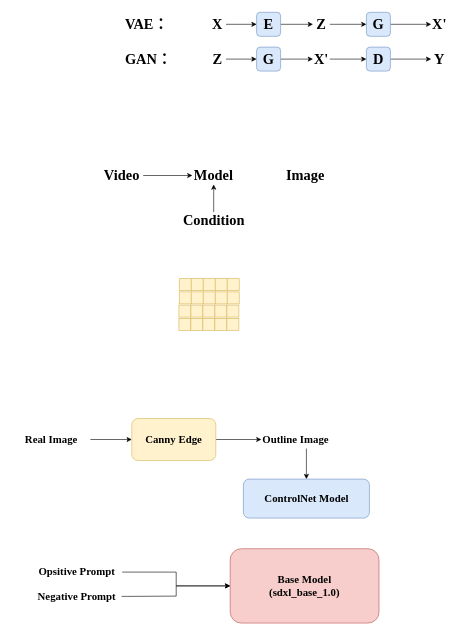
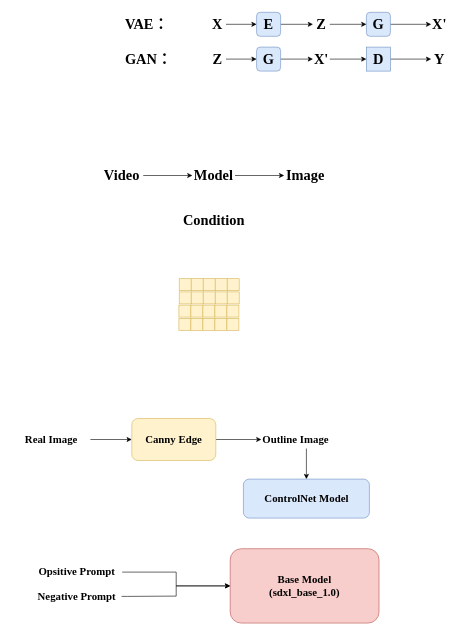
  <mxCell id="0" />
  <mxCell id="1" parent="0" />
  <mxCell id="2" value="&lt;font size=&quot;1&quot; face=&quot;Times New Roman&quot;&gt;&lt;b style=&quot;font-size: 24px;&quot;&gt;VAE：&lt;/b&gt;&lt;/font&gt;" style="text;html=1;strokeColor=none;fillColor=none;align=left;verticalAlign=middle;whiteSpace=wrap;rounded=0;" parent="1" vertex="1"><mxGeometry x="206" y="25" width="71" height="30" as="geometry" /></mxCell>
  <mxCell id="3" style="edgeStyle=orthogonalEdgeStyle;rounded=0;orthogonalLoop=1;jettySize=auto;html=1;entryX=0;entryY=0.5;entryDx=0;entryDy=0;" parent="1" source="4" target="8" edge="1"><mxGeometry relative="1" as="geometry" /></mxCell>
  <mxCell id="4" value="&lt;font size=&quot;1&quot; face=&quot;Times New Roman&quot;&gt;&lt;b style=&quot;font-size: 24px;&quot;&gt;E&lt;/b&gt;&lt;/font&gt;" style="rounded=1;whiteSpace=wrap;html=1;fillColor=#dae8fc;strokeColor=#6c8ebf;" parent="1" vertex="1"><mxGeometry x="427" y="20" width="40" height="40" as="geometry" /></mxCell>
  <mxCell id="5" style="edgeStyle=orthogonalEdgeStyle;rounded=0;orthogonalLoop=1;jettySize=auto;html=1;entryX=0;entryY=0.5;entryDx=0;entryDy=0;" parent="1" source="6" target="4" edge="1"><mxGeometry relative="1" as="geometry" /></mxCell>
  <mxCell id="6" value="&lt;font size=&quot;1&quot; face=&quot;Times New Roman&quot;&gt;&lt;b style=&quot;font-size: 24px;&quot;&gt;X&lt;/b&gt;&lt;/font&gt;" style="text;html=1;strokeColor=none;fillColor=none;align=center;verticalAlign=middle;whiteSpace=wrap;rounded=0;" parent="1" vertex="1"><mxGeometry x="348" y="25" width="28" height="30" as="geometry" /></mxCell>
  <mxCell id="7" style="edgeStyle=orthogonalEdgeStyle;rounded=0;orthogonalLoop=1;jettySize=auto;html=1;entryX=0;entryY=0.5;entryDx=0;entryDy=0;" parent="1" source="8" target="11" edge="1"><mxGeometry relative="1" as="geometry" /></mxCell>
  <mxCell id="8" value="&lt;font size=&quot;1&quot; face=&quot;Times New Roman&quot;&gt;&lt;b style=&quot;font-size: 24px;&quot;&gt;Z&lt;/b&gt;&lt;/font&gt;" style="text;html=1;strokeColor=none;fillColor=none;align=center;verticalAlign=middle;whiteSpace=wrap;rounded=0;" parent="1" vertex="1"><mxGeometry x="521" y="25" width="28" height="30" as="geometry" /></mxCell>
  <mxCell id="9" value="&lt;font size=&quot;1&quot; face=&quot;Times New Roman&quot;&gt;&lt;b style=&quot;font-size: 24px;&quot;&gt;X'&lt;/b&gt;&lt;/font&gt;" style="text;html=1;strokeColor=none;fillColor=none;align=center;verticalAlign=middle;whiteSpace=wrap;rounded=0;" parent="1" vertex="1"><mxGeometry x="718" y="25" width="28" height="30" as="geometry" /></mxCell>
  <mxCell id="10" style="edgeStyle=orthogonalEdgeStyle;rounded=0;orthogonalLoop=1;jettySize=auto;html=1;entryX=0;entryY=0.5;entryDx=0;entryDy=0;" parent="1" source="11" target="9" edge="1"><mxGeometry relative="1" as="geometry" /></mxCell>
  <mxCell id="11" value="&lt;font size=&quot;1&quot; face=&quot;Times New Roman&quot;&gt;&lt;b style=&quot;font-size: 24px;&quot;&gt;G&lt;/b&gt;&lt;/font&gt;" style="rounded=1;whiteSpace=wrap;html=1;fillColor=#dae8fc;strokeColor=#6c8ebf;" parent="1" vertex="1"><mxGeometry x="610" y="20" width="40" height="40" as="geometry" /></mxCell>
  <mxCell id="12" value="&lt;font size=&quot;1&quot; face=&quot;Times New Roman&quot;&gt;&lt;b style=&quot;font-size: 24px;&quot;&gt;GAN：&lt;/b&gt;&lt;/font&gt;" style="text;html=1;strokeColor=none;fillColor=none;align=left;verticalAlign=middle;whiteSpace=wrap;rounded=0;" parent="1" vertex="1"><mxGeometry x="206" y="83" width="71" height="30" as="geometry" /></mxCell>
  <mxCell id="13" style="edgeStyle=orthogonalEdgeStyle;rounded=0;orthogonalLoop=1;jettySize=auto;html=1;entryX=0;entryY=0.5;entryDx=0;entryDy=0;" parent="1" source="14" target="18" edge="1"><mxGeometry relative="1" as="geometry" /></mxCell>
  <mxCell id="14" value="&lt;font size=&quot;1&quot; face=&quot;Times New Roman&quot;&gt;&lt;b style=&quot;font-size: 24px;&quot;&gt;G&lt;/b&gt;&lt;/font&gt;" style="rounded=1;whiteSpace=wrap;html=1;fillColor=#dae8fc;strokeColor=#6c8ebf;" parent="1" vertex="1"><mxGeometry x="427" y="78" width="40" height="40" as="geometry" /></mxCell>
  <mxCell id="15" style="edgeStyle=orthogonalEdgeStyle;rounded=0;orthogonalLoop=1;jettySize=auto;html=1;entryX=0;entryY=0.5;entryDx=0;entryDy=0;" parent="1" source="16" target="14" edge="1"><mxGeometry relative="1" as="geometry" /></mxCell>
  <mxCell id="16" value="&lt;font size=&quot;1&quot; face=&quot;Times New Roman&quot;&gt;&lt;b style=&quot;font-size: 24px;&quot;&gt;Z&lt;/b&gt;&lt;/font&gt;" style="text;html=1;strokeColor=none;fillColor=none;align=center;verticalAlign=middle;whiteSpace=wrap;rounded=0;" parent="1" vertex="1"><mxGeometry x="348" y="83" width="28" height="30" as="geometry" /></mxCell>
  <mxCell id="17" style="edgeStyle=orthogonalEdgeStyle;rounded=0;orthogonalLoop=1;jettySize=auto;html=1;entryX=0;entryY=0.5;entryDx=0;entryDy=0;" parent="1" source="18" target="21" edge="1"><mxGeometry relative="1" as="geometry" /></mxCell>
  <mxCell id="18" value="&lt;font size=&quot;1&quot; face=&quot;Times New Roman&quot;&gt;&lt;b style=&quot;font-size: 24px;&quot;&gt;X'&lt;/b&gt;&lt;/font&gt;" style="text;html=1;strokeColor=none;fillColor=none;align=center;verticalAlign=middle;whiteSpace=wrap;rounded=0;" parent="1" vertex="1"><mxGeometry x="521" y="83" width="28" height="30" as="geometry" /></mxCell>
  <mxCell id="19" value="&lt;font size=&quot;1&quot; face=&quot;Times New Roman&quot;&gt;&lt;b style=&quot;font-size: 24px;&quot;&gt;Y&lt;/b&gt;&lt;/font&gt;" style="text;html=1;strokeColor=none;fillColor=none;align=center;verticalAlign=middle;whiteSpace=wrap;rounded=0;" parent="1" vertex="1"><mxGeometry x="718" y="83" width="28" height="30" as="geometry" /></mxCell>
  <mxCell id="20" style="edgeStyle=orthogonalEdgeStyle;rounded=0;orthogonalLoop=1;jettySize=auto;html=1;entryX=0;entryY=0.5;entryDx=0;entryDy=0;" parent="1" source="21" target="19" edge="1"><mxGeometry relative="1" as="geometry" /></mxCell>
- <mxCell id="21" value="&lt;font size=&quot;1&quot; face=&quot;Times New Roman&quot;&gt;&lt;b style=&quot;font-size: 24px;&quot;&gt;D&lt;/b&gt;&lt;/font&gt;" style="rounded=1;whiteSpace=wrap;html=1;fillColor=#dae8fc;strokeColor=#6c8ebf;" parent="1" vertex="1"><mxGeometry x="610" y="78" width="40" height="40" as="geometry" /></mxCell>
+ <mxCell id="21" value="&lt;font size=&quot;1&quot; face=&quot;Times New Roman&quot;&gt;&lt;b style=&quot;font-size: 24px;&quot;&gt;D&lt;/b&gt;&lt;/font&gt;" style="whiteSpace=wrap;html=1;fillColor=#dae8fc;strokeColor=#6c8ebf;rounded=0;" parent="1" vertex="1"><mxGeometry x="610" y="78" width="40" height="40" as="geometry" /></mxCell>
  <mxCell id="22" style="edgeStyle=orthogonalEdgeStyle;rounded=0;orthogonalLoop=1;jettySize=auto;html=1;entryX=0;entryY=0.5;entryDx=0;entryDy=0;" parent="1" source="23" target="28" edge="1"><mxGeometry relative="1" as="geometry" /></mxCell>
  <mxCell id="23" value="&lt;font size=&quot;1&quot; face=&quot;Times New Roman&quot;&gt;&lt;b style=&quot;font-size: 24px;&quot;&gt;Video&lt;/b&gt;&lt;/font&gt;" style="text;html=1;strokeColor=none;fillColor=none;align=center;verticalAlign=middle;whiteSpace=wrap;rounded=0;" parent="1" vertex="1"><mxGeometry x="167" y="277" width="71" height="30" as="geometry" /></mxCell>
  <mxCell id="24" value="&lt;font size=&quot;1&quot; face=&quot;Times New Roman&quot;&gt;&lt;b style=&quot;font-size: 24px;&quot;&gt;Image&lt;/b&gt;&lt;/font&gt;" style="text;html=1;strokeColor=none;fillColor=none;align=center;verticalAlign=middle;whiteSpace=wrap;rounded=0;" parent="1" vertex="1"><mxGeometry x="473" y="277" width="71" height="30" as="geometry" /></mxCell>
- <mxCell id="25" style="edgeStyle=orthogonalEdgeStyle;rounded=0;orthogonalLoop=1;jettySize=auto;html=1;" parent="1" source="26" target="28" edge="1"><mxGeometry relative="1" as="geometry" /></mxCell>
  <mxCell id="26" value="&lt;font size=&quot;1&quot; face=&quot;Times New Roman&quot;&gt;&lt;b style=&quot;font-size: 24px;&quot;&gt;Condition&lt;/b&gt;&lt;/font&gt;" style="text;html=1;strokeColor=none;fillColor=none;align=center;verticalAlign=middle;whiteSpace=wrap;rounded=0;" parent="1" vertex="1"><mxGeometry x="297.5" y="353" width="116" height="27" as="geometry" /></mxCell>
+ <mxCell id="27" style="edgeStyle=orthogonalEdgeStyle;rounded=0;orthogonalLoop=1;jettySize=auto;html=1;" parent="1" source="28" target="24" edge="1"><mxGeometry relative="1" as="geometry" /></mxCell>
  <mxCell id="28" value="&lt;font size=&quot;1&quot; face=&quot;Times New Roman&quot;&gt;&lt;b style=&quot;font-size: 24px;&quot;&gt;Model&lt;/b&gt;&lt;/font&gt;" style="text;html=1;strokeColor=none;fillColor=none;align=center;verticalAlign=middle;whiteSpace=wrap;rounded=0;" parent="1" vertex="1"><mxGeometry x="320" y="277" width="71" height="30" as="geometry" /></mxCell>
  <mxCell id="29" value="" style="rounded=0;whiteSpace=wrap;html=1;fillColor=#fff2cc;strokeColor=#d6b656;" parent="1" vertex="1"><mxGeometry x="298" y="464" width="20" height="20" as="geometry" /></mxCell>
  <mxCell id="30" value="" style="rounded=0;whiteSpace=wrap;html=1;fillColor=#fff2cc;strokeColor=#d6b656;" parent="1" vertex="1"><mxGeometry x="318" y="464" width="20" height="20" as="geometry" /></mxCell>
  <mxCell id="31" value="" style="rounded=0;whiteSpace=wrap;html=1;fillColor=#fff2cc;strokeColor=#d6b656;" parent="1" vertex="1"><mxGeometry x="338" y="464" width="20" height="20" as="geometry" /></mxCell>
  <mxCell id="32" value="" style="rounded=0;whiteSpace=wrap;html=1;fillColor=#fff2cc;strokeColor=#d6b656;" parent="1" vertex="1"><mxGeometry x="358" y="464" width="20" height="20" as="geometry" /></mxCell>
  <mxCell id="33" value="" style="rounded=0;whiteSpace=wrap;html=1;fillColor=#fff2cc;strokeColor=#d6b656;" parent="1" vertex="1"><mxGeometry x="378" y="464" width="20" height="20" as="geometry" /></mxCell>
  <mxCell id="34" value="" style="rounded=0;whiteSpace=wrap;html=1;fillColor=#fff2cc;strokeColor=#d6b656;" parent="1" vertex="1"><mxGeometry x="298" y="486" width="20" height="20" as="geometry" /></mxCell>
  <mxCell id="35" value="" style="rounded=0;whiteSpace=wrap;html=1;fillColor=#fff2cc;strokeColor=#d6b656;" parent="1" vertex="1"><mxGeometry x="318" y="486" width="20" height="20" as="geometry" /></mxCell>
  <mxCell id="36" value="" style="rounded=0;whiteSpace=wrap;html=1;fillColor=#fff2cc;strokeColor=#d6b656;" parent="1" vertex="1"><mxGeometry x="338" y="486" width="20" height="20" as="geometry" /></mxCell>
  <mxCell id="37" value="" style="rounded=0;whiteSpace=wrap;html=1;fillColor=#fff2cc;strokeColor=#d6b656;" parent="1" vertex="1"><mxGeometry x="358" y="486" width="20" height="20" as="geometry" /></mxCell>
  <mxCell id="38" value="" style="rounded=0;whiteSpace=wrap;html=1;fillColor=#fff2cc;strokeColor=#d6b656;" parent="1" vertex="1"><mxGeometry x="378" y="486" width="20" height="20" as="geometry" /></mxCell>
  <mxCell id="39" value="" style="rounded=0;whiteSpace=wrap;html=1;fillColor=#fff2cc;strokeColor=#d6b656;" parent="1" vertex="1"><mxGeometry x="297.5" y="508" width="20" height="20" as="geometry" /></mxCell>
  <mxCell id="40" value="" style="rounded=0;whiteSpace=wrap;html=1;fillColor=#fff2cc;strokeColor=#d6b656;" parent="1" vertex="1"><mxGeometry x="317.5" y="508" width="20" height="20" as="geometry" /></mxCell>
  <mxCell id="41" value="" style="rounded=0;whiteSpace=wrap;html=1;fillColor=#fff2cc;strokeColor=#d6b656;" parent="1" vertex="1"><mxGeometry x="337.5" y="508" width="20" height="20" as="geometry" /></mxCell>
  <mxCell id="42" value="" style="rounded=0;whiteSpace=wrap;html=1;fillColor=#fff2cc;strokeColor=#d6b656;" parent="1" vertex="1"><mxGeometry x="357.5" y="508" width="20" height="20" as="geometry" /></mxCell>
  <mxCell id="43" value="" style="rounded=0;whiteSpace=wrap;html=1;fillColor=#fff2cc;strokeColor=#d6b656;" parent="1" vertex="1"><mxGeometry x="377.5" y="508" width="20" height="20" as="geometry" /></mxCell>
  <mxCell id="44" value="" style="rounded=0;whiteSpace=wrap;html=1;fillColor=#fff2cc;strokeColor=#d6b656;" parent="1" vertex="1"><mxGeometry x="297.5" y="530" width="20" height="20" as="geometry" /></mxCell>
  <mxCell id="45" value="" style="rounded=0;whiteSpace=wrap;html=1;fillColor=#fff2cc;strokeColor=#d6b656;" parent="1" vertex="1"><mxGeometry x="317.5" y="530" width="20" height="20" as="geometry" /></mxCell>
  <mxCell id="46" value="" style="rounded=0;whiteSpace=wrap;html=1;fillColor=#fff2cc;strokeColor=#d6b656;" parent="1" vertex="1"><mxGeometry x="337.5" y="530" width="20" height="20" as="geometry" /></mxCell>
  <mxCell id="47" value="" style="rounded=0;whiteSpace=wrap;html=1;fillColor=#fff2cc;strokeColor=#d6b656;" parent="1" vertex="1"><mxGeometry x="357.5" y="530" width="20" height="20" as="geometry" /></mxCell>
  <mxCell id="48" value="" style="rounded=0;whiteSpace=wrap;html=1;fillColor=#fff2cc;strokeColor=#d6b656;" parent="1" vertex="1"><mxGeometry x="377.5" y="530" width="20" height="20" as="geometry" /></mxCell>
  <mxCell id="49" style="edgeStyle=orthogonalEdgeStyle;rounded=0;orthogonalLoop=1;jettySize=auto;html=1;entryX=0;entryY=0.5;entryDx=0;entryDy=0;fontSize=18;" edge="1" parent="1" source="50" target="52"><mxGeometry relative="1" as="geometry" /></mxCell>
  <mxCell id="50" value="&lt;font style=&quot;font-size: 18px;&quot; face=&quot;Times New Roman&quot;&gt;&lt;b style=&quot;font-size: 18px;&quot;&gt;Real Image&lt;/b&gt;&lt;/font&gt;" style="text;html=1;strokeColor=none;fillColor=none;align=center;verticalAlign=middle;whiteSpace=wrap;rounded=0;fontSize=18;" vertex="1" parent="1"><mxGeometry x="20" y="717" width="130" height="30" as="geometry" /></mxCell>
  <mxCell id="51" style="edgeStyle=orthogonalEdgeStyle;rounded=0;orthogonalLoop=1;jettySize=auto;html=1;entryX=0;entryY=0.5;entryDx=0;entryDy=0;fontSize=18;" edge="1" parent="1" source="52" target="55"><mxGeometry relative="1" as="geometry" /></mxCell>
  <mxCell id="52" value="" style="rounded=1;whiteSpace=wrap;html=1;aspect=fixed;fillColor=#fff2cc;strokeColor=#d6b656;fontSize=18;" vertex="1" parent="1"><mxGeometry x="219" y="697" width="140" height="70" as="geometry" /></mxCell>
  <mxCell id="53" value="&lt;font style=&quot;font-size: 18px;&quot; face=&quot;Times New Roman&quot;&gt;&lt;b style=&quot;font-size: 18px;&quot;&gt;Canny Edge&lt;/b&gt;&lt;/font&gt;" style="text;html=1;strokeColor=none;fillColor=none;align=center;verticalAlign=middle;whiteSpace=wrap;rounded=0;fontSize=18;" vertex="1" parent="1"><mxGeometry x="224" y="717" width="130" height="30" as="geometry" /></mxCell>
  <mxCell id="54" style="edgeStyle=orthogonalEdgeStyle;rounded=0;orthogonalLoop=1;jettySize=auto;html=1;" edge="1" parent="1" source="55" target="61"><mxGeometry relative="1" as="geometry" /></mxCell>
  <mxCell id="55" value="&lt;font style=&quot;font-size: 18px;&quot; face=&quot;Times New Roman&quot;&gt;&lt;span style=&quot;font-size: 18px;&quot;&gt;&lt;b style=&quot;font-size: 18px;&quot;&gt;Outline Image&lt;/b&gt;&lt;/span&gt;&lt;/font&gt;" style="text;html=1;strokeColor=none;fillColor=none;align=left;verticalAlign=middle;whiteSpace=wrap;rounded=0;fontSize=18;" vertex="1" parent="1"><mxGeometry x="435" y="717" width="150" height="30" as="geometry" /></mxCell>
  <mxCell id="56" style="edgeStyle=orthogonalEdgeStyle;rounded=0;orthogonalLoop=1;jettySize=auto;html=1;entryX=0;entryY=0.5;entryDx=0;entryDy=0;" edge="1" parent="1" source="57" target="65"><mxGeometry relative="1" as="geometry" /></mxCell>
  <mxCell id="57" value="&lt;font style=&quot;font-size: 18px;&quot;&gt;&lt;b style=&quot;font-size: 18px;&quot;&gt;Opsitive Prompt&lt;/b&gt;&lt;/font&gt;" style="text;html=1;strokeColor=none;fillColor=none;align=center;verticalAlign=middle;whiteSpace=wrap;rounded=0;fontFamily=Times New Roman;fontSize=18;" vertex="1" parent="1"><mxGeometry x="52" y="938" width="151" height="30" as="geometry" /></mxCell>
  <mxCell id="58" style="edgeStyle=orthogonalEdgeStyle;rounded=0;orthogonalLoop=1;jettySize=auto;html=1;entryX=0;entryY=0.5;entryDx=0;entryDy=0;exitX=1;exitY=0.5;exitDx=0;exitDy=0;" edge="1" parent="1" source="59" target="65"><mxGeometry relative="1" as="geometry"><Array as="points"><mxPoint x="212" y="994" /><mxPoint x="293" y="993" /><mxPoint x="293" y="976" /></Array></mxGeometry></mxCell>
  <mxCell id="59" value="&lt;font style=&quot;font-size: 18px;&quot;&gt;&lt;b style=&quot;font-size: 18px;&quot;&gt;Negative Prompt&lt;/b&gt;&lt;/font&gt;" style="text;html=1;strokeColor=none;fillColor=none;align=center;verticalAlign=middle;whiteSpace=wrap;rounded=0;fontFamily=Times New Roman;fontSize=18;" vertex="1" parent="1"><mxGeometry x="53" y="978.5" width="149" height="30" as="geometry" /></mxCell>
  <mxCell id="60" value="" style="group" vertex="1" connectable="0" parent="1"><mxGeometry x="405" y="798" width="210" height="65" as="geometry" /></mxCell>
  <mxCell id="61" value="" style="rounded=1;whiteSpace=wrap;html=1;fillColor=#dae8fc;strokeColor=#6c8ebf;fontSize=18;" vertex="1" parent="60"><mxGeometry width="210" height="65" as="geometry" /></mxCell>
  <mxCell id="62" value="&lt;font style=&quot;font-size: 18px;&quot; face=&quot;Times New Roman&quot;&gt;&lt;b style=&quot;font-size: 18px;&quot;&gt;ControlNet Model&lt;/b&gt;&lt;/font&gt;" style="text;html=1;strokeColor=none;fillColor=none;align=center;verticalAlign=middle;whiteSpace=wrap;rounded=0;fontSize=18;" vertex="1" parent="60"><mxGeometry x="6.5" y="17.5" width="197" height="30" as="geometry" /></mxCell>
  <mxCell id="63" value="" style="group" vertex="1" connectable="0" parent="1"><mxGeometry x="332" y="913" width="248" height="124" as="geometry" /></mxCell>
  <mxCell id="64" value="" style="group" vertex="1" connectable="0" parent="63"><mxGeometry x="51" y="1" width="248" height="124" as="geometry" /></mxCell>
  <mxCell id="65" value="" style="rounded=1;whiteSpace=wrap;html=1;aspect=fixed;fillColor=#f8cecc;strokeColor=#b85450;fontSize=18;" vertex="1" parent="64"><mxGeometry width="248" height="124" as="geometry" /></mxCell>
  <mxCell id="66" value="&lt;font style=&quot;font-size: 18px;&quot; face=&quot;Times New Roman&quot;&gt;&lt;b style=&quot;font-size: 18px;&quot;&gt;Base Model&lt;/b&gt;&lt;/font&gt;&lt;div style=&quot;font-size: 18px;&quot;&gt;&lt;font style=&quot;font-size: 18px;&quot; face=&quot;Times New Roman&quot;&gt;&lt;span style=&quot;font-size: 18px;&quot;&gt;&lt;b style=&quot;font-size: 18px;&quot;&gt;(sdxl_base_1.0)&lt;/b&gt;&lt;/span&gt;&lt;/font&gt;&lt;/div&gt;" style="text;html=1;strokeColor=none;fillColor=none;align=center;verticalAlign=middle;whiteSpace=wrap;rounded=0;fontSize=18;" vertex="1" parent="64"><mxGeometry x="14" y="28.5" width="220" height="67" as="geometry" /></mxCell>
